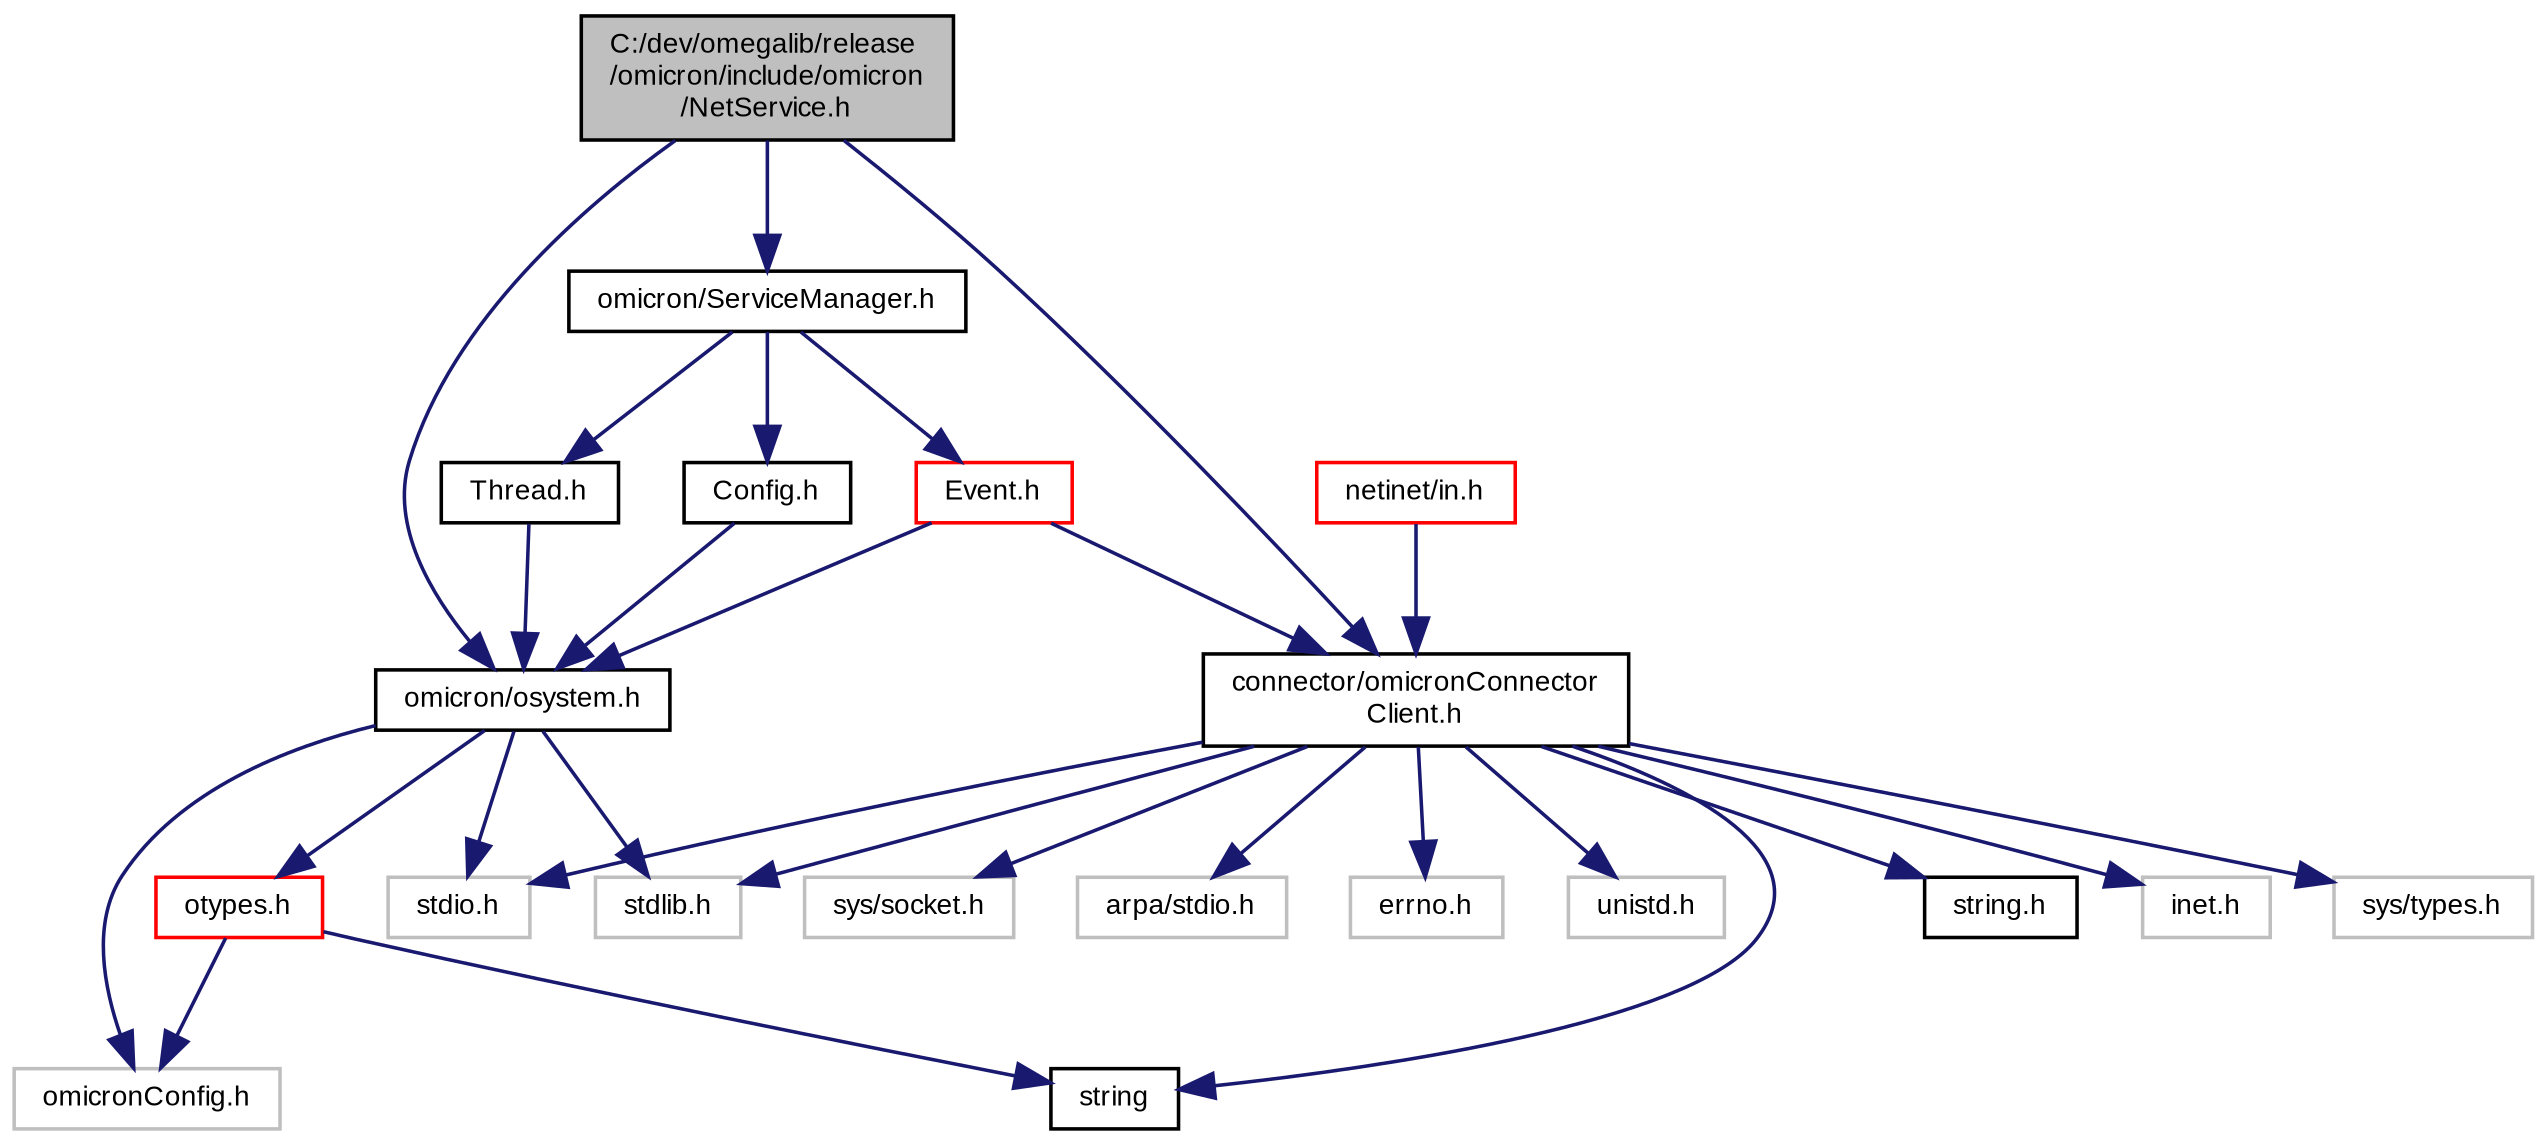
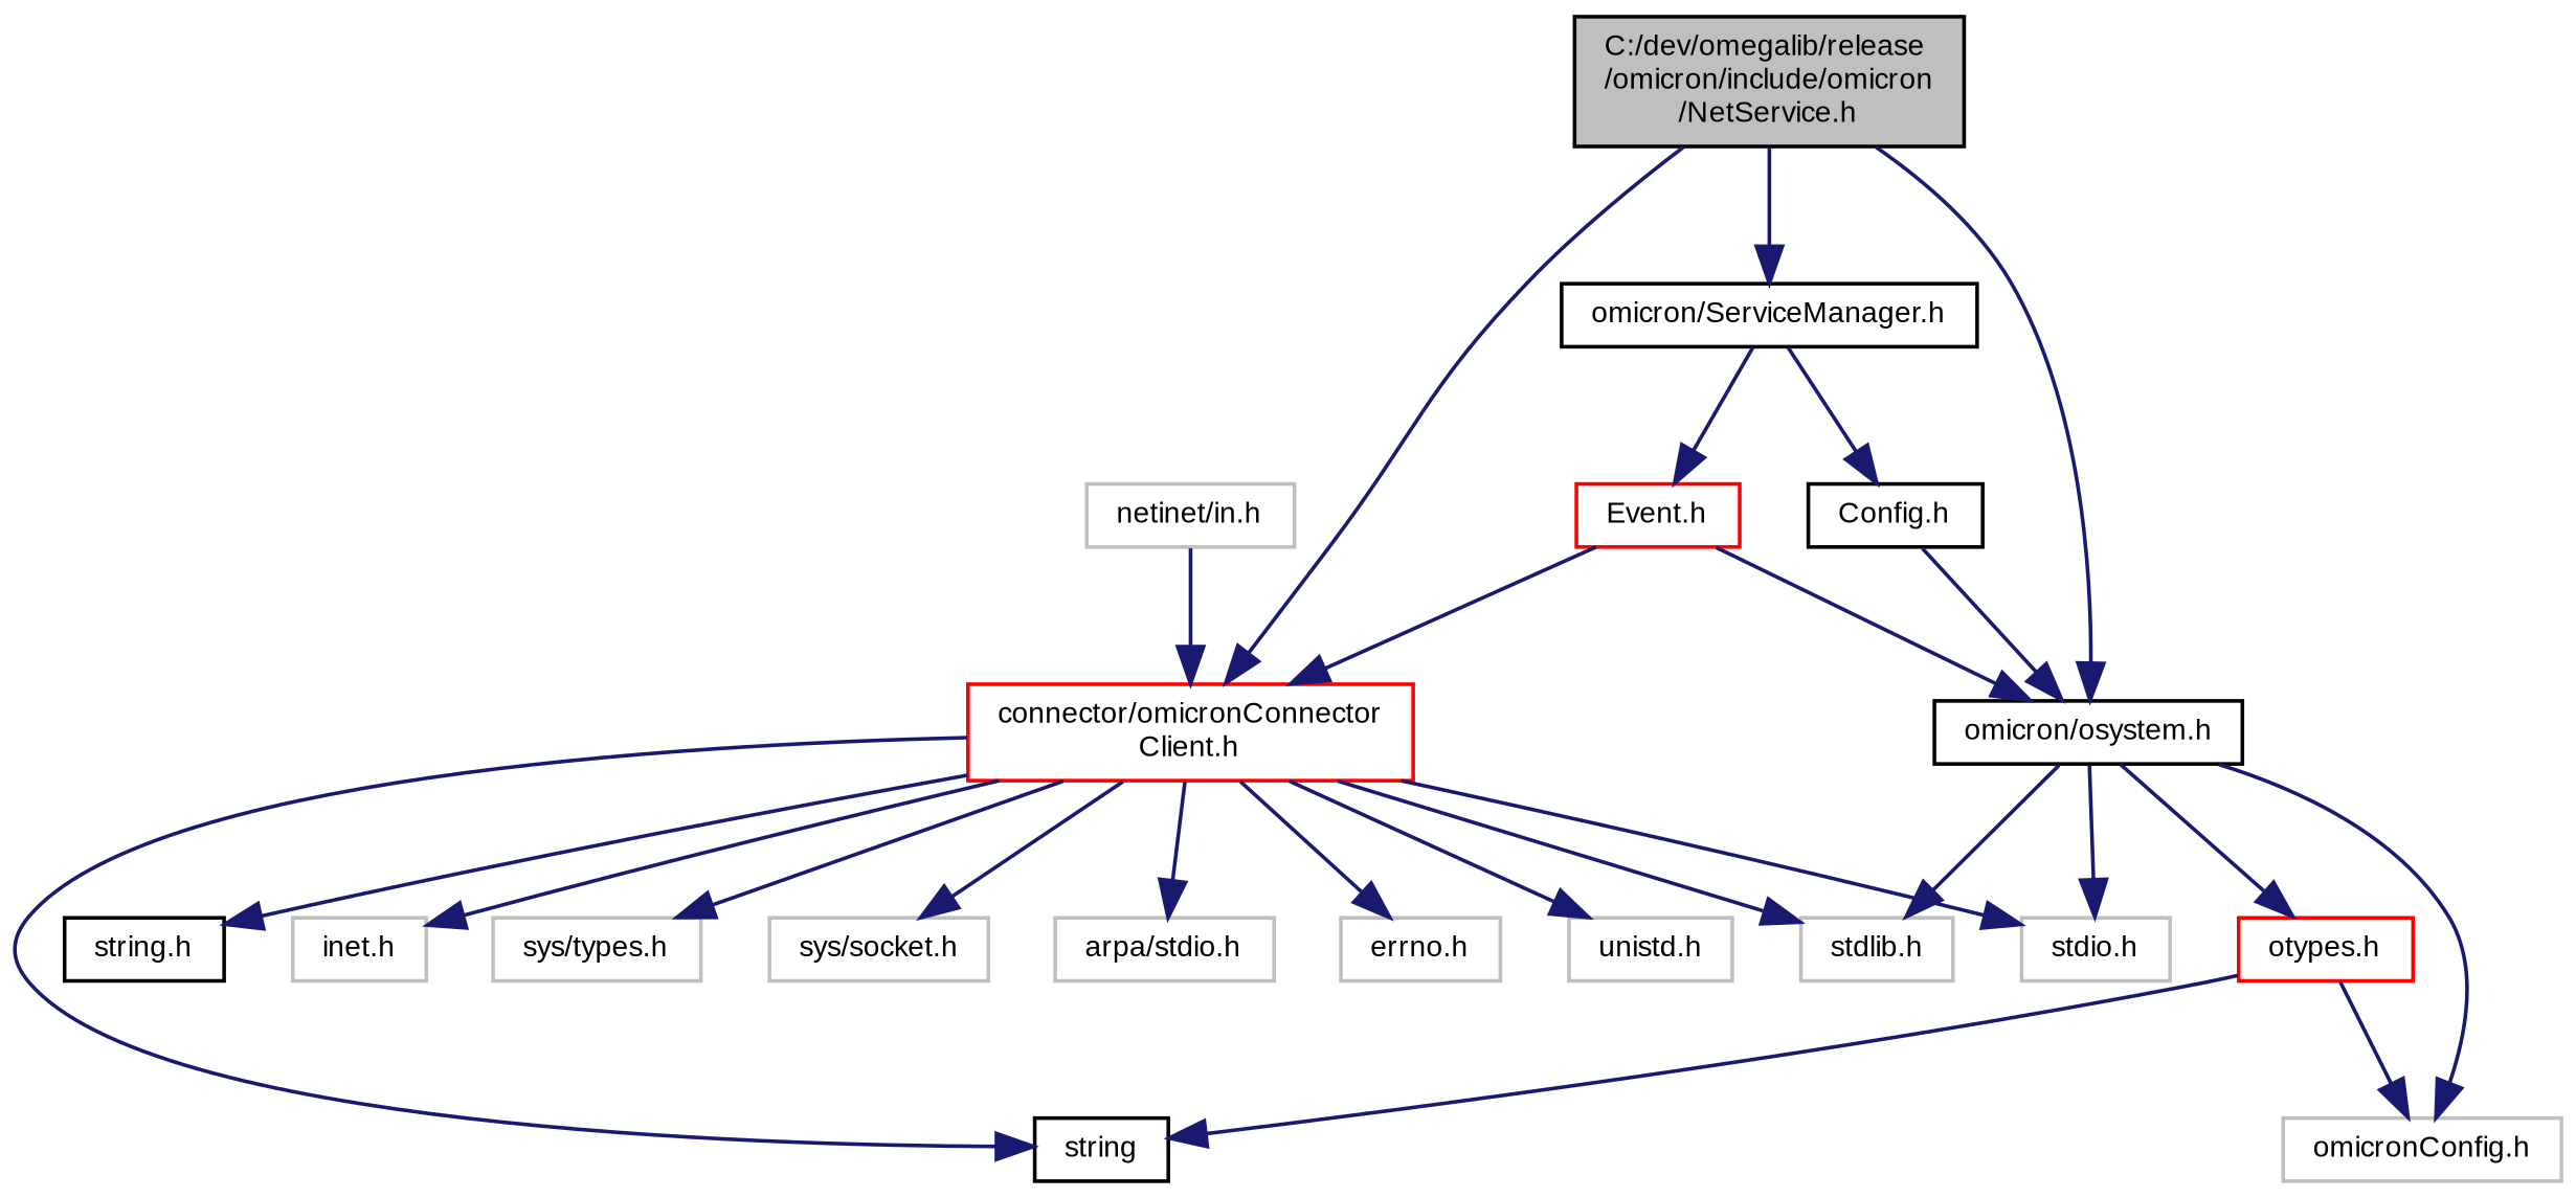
  digraph {
    fontname="Liberation Sans"
    node [color=grey75 fontname="Liberation Sans" fontsize=8 shape=record]
    edge [color=midnightblue fontname="Liberation Sans" fontsize=8 labelfontname="FreeSans.ttf" labelfontsize=8 style=solid]
    n1 [color=black fillcolor=grey75 fontcolor=black height=0.2 label="C:/dev/omegalib/release\l/omicron/include/omicron\l/NetService.h" style=filled width=0.4]
-   n2 [color=black height=0.2 label="connector/omicronConnector\lClient.h" width=0.4]
+   n2 [color=red height=0.2 label="connector/omicronConnector\lClient.h" width=0.4]
    n3 [color=black height=0.2 label="omicron/osystem.h" width=0.4]
    n4 [color=black height=0.2 label="omicron/ServiceManager.h" width=0.4]
    n5 [height=0.2 label="stdio.h" width=0.4]
    n6 [height=0.2 label="stdlib.h" width=0.4]
    n7 [color=black height=0.2 label="string.h" width=0.4]
    n8 [height=0.2 label="inet.h" width=0.4]
    n9 [height=0.2 label="sys/types.h" width=0.4]
    n10 [height=0.2 label="sys/socket.h" width=0.4]
    n11 [height=0.2 label="arpa/stdio.h" width=0.4]
    n12 [height=0.2 label="errno.h" width=0.4]
    n13 [height=0.2 label="unistd.h" width=0.4]
    n14 [color=black height=0.2 label=string width=0.4]
    n15 [height=0.2 label="omicronConfig.h" width=0.4]
    n16 [color=red height=0.2 label="otypes.h" width=0.4]
    n17 [color=red height=0.2 label="Event.h" width=0.4]
    n18 [color=black height=0.2 label="Config.h" width=0.4]
-   n19 [color=black height=0.2 label="Thread.h" width=0.4]
-   n20 [color=red height=0.2 label="netinet/in.h" width=0.4]
+   n20 [height=0.2 label="netinet/in.h" width=0.4]
    n1 -> n2
    n1 -> n3
    n1 -> n4
    n2 -> n5
    n2 -> n6
    n2 -> n7
    n2 -> n8
    n2 -> n9
    n2 -> n10
    n2 -> n11
    n2 -> n12
    n2 -> n13
    n2 -> n14
    n3 -> n5
    n3 -> n6
    n3 -> n15
    n3 -> n16
    n4 -> n17
    n4 -> n18
-   n4 -> n19
    n16 -> n14
    n16 -> n15
    n17 -> n2
    n17 -> n3
    n18 -> n3
-   n19 -> n3
    n20 -> n2
  }
